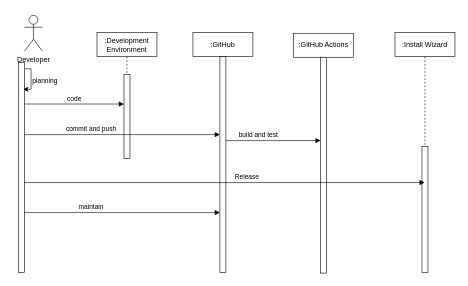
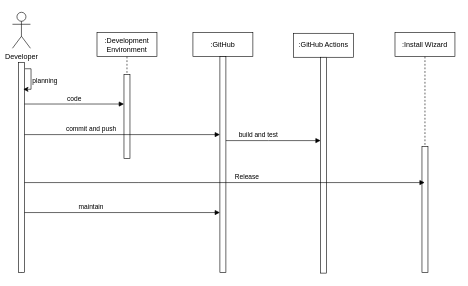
  <mxCell id="0" />
  <mxCell id="1" parent="0" />
  <mxCell id="2" value=":GitHub" style="shape=umlLifeline;perimeter=lifelinePerimeter;whiteSpace=wrap;html=1;container=0;dropTarget=0;collapsible=0;recursiveResize=0;outlineConnect=0;portConstraint=eastwest;newEdgeStyle={&quot;edgeStyle&quot;:&quot;elbowEdgeStyle&quot;,&quot;elbow&quot;:&quot;vertical&quot;,&quot;curved&quot;:0,&quot;rounded&quot;:0};" parent="1" vertex="1"><mxGeometry x="321" y="54" width="100" height="400" as="geometry" /></mxCell>
  <mxCell id="3" value="" style="html=1;points=[];perimeter=orthogonalPerimeter;outlineConnect=0;targetShapes=umlLifeline;portConstraint=eastwest;newEdgeStyle={&quot;edgeStyle&quot;:&quot;elbowEdgeStyle&quot;,&quot;elbow&quot;:&quot;vertical&quot;,&quot;curved&quot;:0,&quot;rounded&quot;:0};" parent="2" vertex="1"><mxGeometry x="45" y="40" width="10" height="360" as="geometry" /></mxCell>
  <mxCell id="4" value=":Development Environment" style="shape=umlLifeline;perimeter=lifelinePerimeter;whiteSpace=wrap;html=1;container=0;dropTarget=0;collapsible=0;recursiveResize=0;outlineConnect=0;portConstraint=eastwest;newEdgeStyle={&quot;edgeStyle&quot;:&quot;elbowEdgeStyle&quot;,&quot;elbow&quot;:&quot;vertical&quot;,&quot;curved&quot;:0,&quot;rounded&quot;:0};" parent="1" vertex="1"><mxGeometry x="161" y="54" width="100" height="210" as="geometry" /></mxCell>
  <mxCell id="5" value="" style="html=1;points=[];perimeter=orthogonalPerimeter;outlineConnect=0;targetShapes=umlLifeline;portConstraint=eastwest;newEdgeStyle={&quot;edgeStyle&quot;:&quot;elbowEdgeStyle&quot;,&quot;elbow&quot;:&quot;vertical&quot;,&quot;curved&quot;:0,&quot;rounded&quot;:0};" parent="4" vertex="1"><mxGeometry x="45" y="70" width="10" height="140" as="geometry" /></mxCell>
  <mxCell id="6" value="" style="edgeStyle=none;rounded=0;html=1;jettySize=auto;orthogonalLoop=1;strokeColor=#404040;strokeWidth=1;fontColor=#000000;jumpStyle=none;endArrow=none;endFill=0;startArrow=none;dashed=1;" parent="1" source="13" edge="1"><mxGeometry width="100" relative="1" as="geometry"><mxPoint x="35" y="104" as="sourcePoint" /><mxPoint x="35" y="414" as="targetPoint" /></mxGeometry></mxCell>
- <mxCell id="7" value="Developer" style="shape=umlActor;verticalLabelPosition=bottom;verticalAlign=top;html=1;outlineConnect=0;" parent="1" vertex="1"><mxGeometry x="40" y="25" width="30" height="60" as="geometry" /></mxCell>
+ <mxCell id="7" value="Developer" style="shape=umlActor;verticalLabelPosition=bottom;verticalAlign=top;html=1;outlineConnect=0;" parent="1" vertex="1"><mxGeometry x="20" y="20" width="30" height="60" as="geometry" /></mxCell>
  <mxCell id="8" value=":Install Wizard" style="shape=umlLifeline;perimeter=lifelinePerimeter;whiteSpace=wrap;html=1;container=0;dropTarget=0;collapsible=0;recursiveResize=0;outlineConnect=0;portConstraint=eastwest;newEdgeStyle={&quot;edgeStyle&quot;:&quot;elbowEdgeStyle&quot;,&quot;elbow&quot;:&quot;vertical&quot;,&quot;curved&quot;:0,&quot;rounded&quot;:0};" parent="1" vertex="1"><mxGeometry x="658" y="54" width="100" height="400" as="geometry" /></mxCell>
  <mxCell id="9" value="" style="html=1;points=[];perimeter=orthogonalPerimeter;outlineConnect=0;targetShapes=umlLifeline;portConstraint=eastwest;newEdgeStyle={&quot;edgeStyle&quot;:&quot;elbowEdgeStyle&quot;,&quot;elbow&quot;:&quot;vertical&quot;,&quot;curved&quot;:0,&quot;rounded&quot;:0};" parent="8" vertex="1"><mxGeometry x="45" y="190" width="10" height="210" as="geometry" /></mxCell>
  <mxCell id="10" value=":GitHub Actions" style="shape=umlLifeline;perimeter=lifelinePerimeter;whiteSpace=wrap;html=1;container=0;dropTarget=0;collapsible=0;recursiveResize=0;outlineConnect=0;portConstraint=eastwest;newEdgeStyle={&quot;edgeStyle&quot;:&quot;elbowEdgeStyle&quot;,&quot;elbow&quot;:&quot;vertical&quot;,&quot;curved&quot;:0,&quot;rounded&quot;:0};" parent="1" vertex="1"><mxGeometry x="489" y="55" width="100" height="400" as="geometry" /></mxCell>
  <mxCell id="11" value="" style="html=1;points=[];perimeter=orthogonalPerimeter;outlineConnect=0;targetShapes=umlLifeline;portConstraint=eastwest;newEdgeStyle={&quot;edgeStyle&quot;:&quot;elbowEdgeStyle&quot;,&quot;elbow&quot;:&quot;vertical&quot;,&quot;curved&quot;:0,&quot;rounded&quot;:0};" parent="10" vertex="1"><mxGeometry x="45" y="40" width="10" height="360" as="geometry" /></mxCell>
  <mxCell id="12" value="" style="edgeStyle=none;rounded=0;html=1;jettySize=auto;orthogonalLoop=1;strokeColor=#404040;strokeWidth=1;fontColor=#000000;jumpStyle=none;endArrow=none;endFill=0;startArrow=none;dashed=1;" parent="1" target="13" edge="1"><mxGeometry width="100" relative="1" as="geometry"><mxPoint x="35" y="104" as="sourcePoint" /><mxPoint x="35" y="414" as="targetPoint" /></mxGeometry></mxCell>
  <mxCell id="13" value="" style="html=1;points=[];perimeter=orthogonalPerimeter;outlineConnect=0;targetShapes=umlLifeline;portConstraint=eastwest;newEdgeStyle={&quot;edgeStyle&quot;:&quot;elbowEdgeStyle&quot;,&quot;elbow&quot;:&quot;vertical&quot;,&quot;curved&quot;:0,&quot;rounded&quot;:0};" parent="1" vertex="1"><mxGeometry x="30" y="104" width="10" height="350" as="geometry" /></mxCell>
  <mxCell id="14" style="edgeStyle=elbowEdgeStyle;rounded=0;orthogonalLoop=1;jettySize=auto;html=1;elbow=horizontal;curved=0;exitX=1.1;exitY=0.029;exitDx=0;exitDy=0;exitPerimeter=0;entryX=0.8;entryY=0.127;entryDx=0;entryDy=0;entryPerimeter=0;" parent="1" source="13" target="13" edge="1"><mxGeometry relative="1" as="geometry"><Array as="points"><mxPoint x="51" y="244" /></Array></mxGeometry></mxCell>
  <mxCell id="15" value="planning" style="edgeLabel;html=1;align=center;verticalAlign=middle;resizable=0;points=[];" parent="14" vertex="1" connectable="0"><mxGeometry x="-0.211" relative="1" as="geometry"><mxPoint x="22" y="6" as="offset" /></mxGeometry></mxCell>
  <mxCell id="16" value="code" style="html=1;verticalAlign=bottom;endArrow=block;edgeStyle=elbowEdgeStyle;elbow=horizontal;curved=0;rounded=0;" parent="1" edge="1"><mxGeometry relative="1" as="geometry"><mxPoint x="40" y="173" as="sourcePoint" /><Array as="points"><mxPoint x="125" y="173" /></Array><mxPoint x="206" y="173" as="targetPoint" /></mxGeometry></mxCell>
  <mxCell id="17" value="commit and push" style="html=1;verticalAlign=bottom;endArrow=block;edgeStyle=elbowEdgeStyle;elbow=horizontal;curved=0;rounded=0;" edge="1" parent="1" source="13" target="3"><mxGeometry x="-0.319" relative="1" as="geometry"><mxPoint x="40" y="204" as="sourcePoint" /><Array as="points"><mxPoint x="111" y="224" /><mxPoint x="271" y="224" /><mxPoint x="125" y="204" /></Array><mxPoint x="206" y="204" as="targetPoint" /><mxPoint as="offset" /></mxGeometry></mxCell>
  <mxCell id="18" value="build and test" style="html=1;verticalAlign=bottom;endArrow=block;edgeStyle=elbowEdgeStyle;elbow=horizontal;curved=0;rounded=0;" edge="1" parent="1" target="11"><mxGeometry x="-0.319" relative="1" as="geometry"><mxPoint x="376" y="234" as="sourcePoint" /><Array as="points"><mxPoint x="447" y="234" /><mxPoint x="607" y="234" /><mxPoint x="461" y="214" /></Array><mxPoint x="531" y="234" as="targetPoint" /><mxPoint as="offset" /></mxGeometry></mxCell>
  <mxCell id="19" value="Release" style="html=1;verticalAlign=bottom;endArrow=block;edgeStyle=elbowEdgeStyle;elbow=horizontal;curved=0;rounded=0;" edge="1" parent="1" source="13" target="8"><mxGeometry x="0.112" relative="1" as="geometry"><mxPoint x="40" y="278.5" as="sourcePoint" /><Array as="points"><mxPoint x="231" y="304" /><mxPoint x="291" y="244" /><mxPoint x="241" y="294" /><mxPoint x="71" y="279" /><mxPoint x="125" y="278.5" /></Array><mxPoint x="361" y="294" as="targetPoint" /><mxPoint as="offset" /></mxGeometry></mxCell>
  <mxCell id="20" value="maintain" style="html=1;verticalAlign=bottom;endArrow=block;edgeStyle=elbowEdgeStyle;elbow=horizontal;curved=0;rounded=0;" edge="1" parent="1"><mxGeometry x="-0.319" relative="1" as="geometry"><mxPoint x="40" y="354" as="sourcePoint" /><Array as="points"><mxPoint x="111" y="354" /><mxPoint x="271" y="354" /><mxPoint x="125" y="334" /></Array><mxPoint x="366" y="354" as="targetPoint" /><mxPoint as="offset" /></mxGeometry></mxCell>
